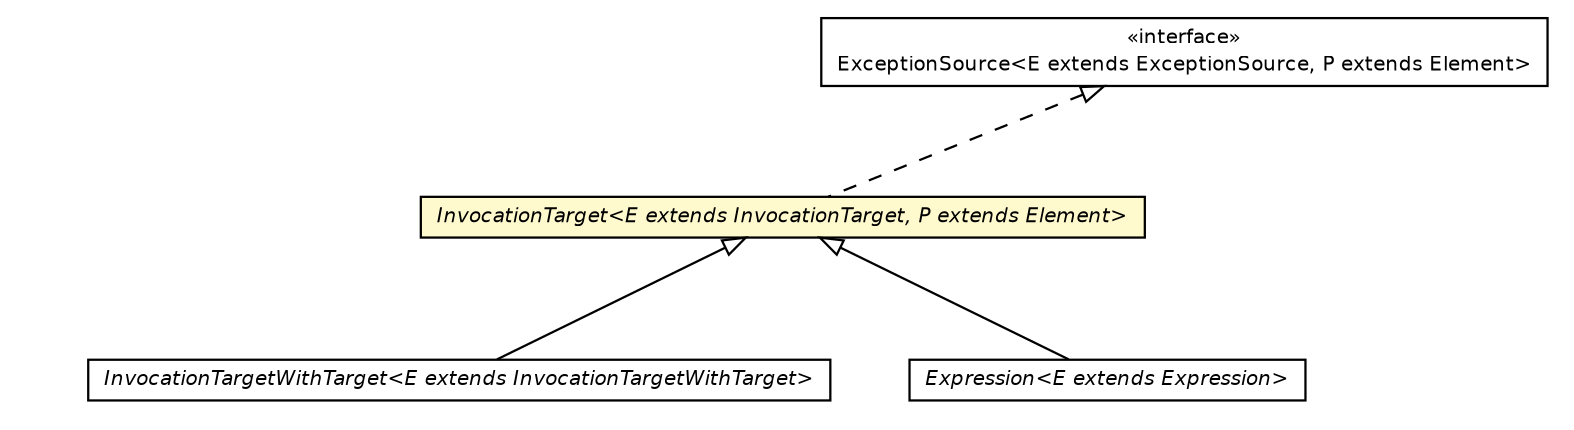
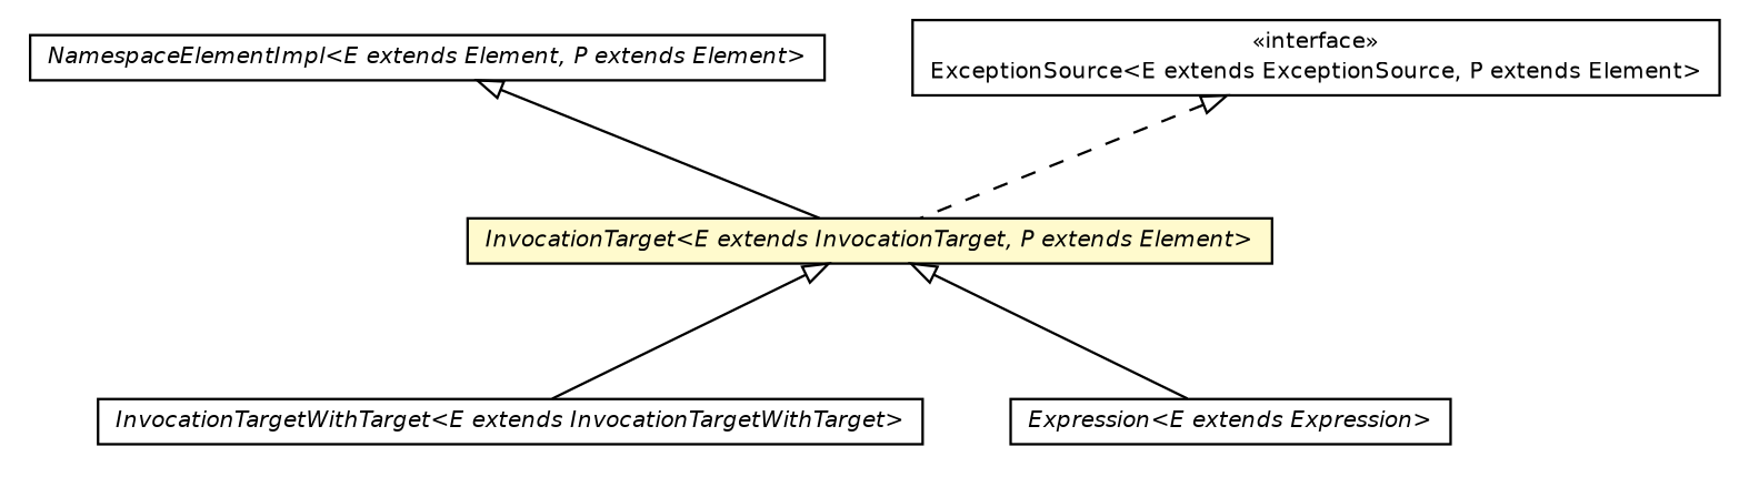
  digraph {
    nodesep=0.25
    ranksep=0.5
    node [fontcolor=black fontname=Helvetica fontsize=9.0 shape=plaintext]
    edge [arrowtail=empty dir=back fontname=Helvetica fontsize=10 headport=p labelfontname=Helvetica labelfontsize=10 tailport=p]
    n1 [label=<<table title="chameleon.core.expression.InvocationTargetWithTarget" border="0" cellborder="1" cellspacing="0" cellpadding="2" port="p" href="./InvocationTargetWithTarget.html"> 		<tr><td><table border="0" cellspacing="0" cellpadding="1"> <tr><td align="center" balign="center"><font face="Helvetica-Oblique"> InvocationTargetWithTarget&lt;E extends InvocationTargetWithTarget&gt; </font></td></tr> 		</table></td></tr> 		</table>>]
    n2 [label=<<table title="chameleon.core.expression.InvocationTarget" border="0" cellborder="1" cellspacing="0" cellpadding="2" port="p" bgcolor="lemonChiffon" href="./InvocationTarget.html"> 		<tr><td><table border="0" cellspacing="0" cellpadding="1"> <tr><td align="center" balign="center"><font face="Helvetica-Oblique"> InvocationTarget&lt;E extends InvocationTarget, P extends Element&gt; </font></td></tr> 		</table></td></tr> 		</table>>]
    n3 [label=<<table title="chameleon.core.expression.Expression" border="0" cellborder="1" cellspacing="0" cellpadding="2" port="p" href="./Expression.html"> 		<tr><td><table border="0" cellspacing="0" cellpadding="1"> <tr><td align="center" balign="center"><font face="Helvetica-Oblique"> Expression&lt;E extends Expression&gt; </font></td></tr> 		</table></td></tr> 		</table>>]
+   n4 [label=<<table title="chameleon.core.namespace.NamespaceElementImpl" border="0" cellborder="1" cellspacing="0" cellpadding="2" port="p" href="../namespace/NamespaceElementImpl.html"> 		<tr><td><table border="0" cellspacing="0" cellpadding="1"> <tr><td align="center" balign="center"><font face="Helvetica-Oblique"> NamespaceElementImpl&lt;E extends Element, P extends Element&gt; </font></td></tr> 		</table></td></tr> 		</table>>]
    n5 [label=<<table title="chameleon.core.statement.ExceptionSource" border="0" cellborder="1" cellspacing="0" cellpadding="2" port="p" href="../statement/ExceptionSource.html"> 		<tr><td><table border="0" cellspacing="0" cellpadding="1"> <tr><td align="center" balign="center"> &#171;interface&#187; </td></tr> <tr><td align="center" balign="center"> ExceptionSource&lt;E extends ExceptionSource, P extends Element&gt; </td></tr> 		</table></td></tr> 		</table>>]
    n2 -> n1
    n2 -> n3
+   n4 -> n2
    n5 -> n2 [style=dashed]
  }
